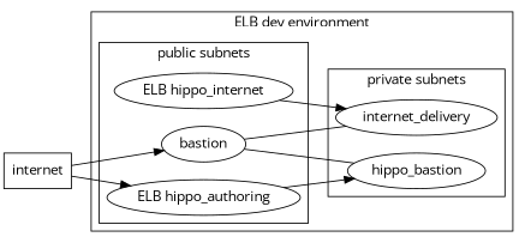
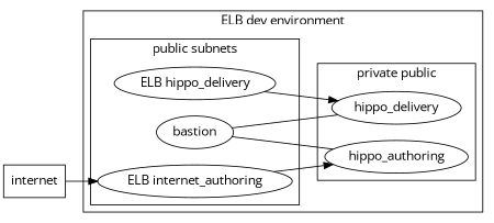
  digraph {
    fontname="Open Sans"
    rankdir=LR
    node [fontname="Open Sans"]
    edge [fontname="Open Sans"]
    bastion
-   "ELB hippo_delivery" [label="ELB hippo_internet"]
-   "ELB hippo_authoring"
-   hippo_authoring [label=hippo_bastion]
-   hippo_delivery [label=internet_delivery]
+   "ELB hippo_delivery"
+   "ELB hippo_authoring" [label="ELB internet_authoring"]
+   hippo_authoring
+   hippo_delivery
    internet [shape=rectangle]
    subgraph cluster_1 {
      label="ELB dev environment"
      subgraph cluster_2 {
        label="public subnets"
        bastion
        "ELB hippo_delivery"
        "ELB hippo_authoring"
      }
      subgraph cluster_3 {
-       label="private subnets"
+       label="private public"
        hippo_authoring
        hippo_delivery
      }
    }
    bastion -> hippo_authoring [dir=none]
    bastion -> hippo_delivery [dir=none]
    "ELB hippo_delivery" -> hippo_delivery
    "ELB hippo_authoring" -> hippo_authoring
-   internet -> bastion
    internet -> "ELB hippo_authoring"
  }
